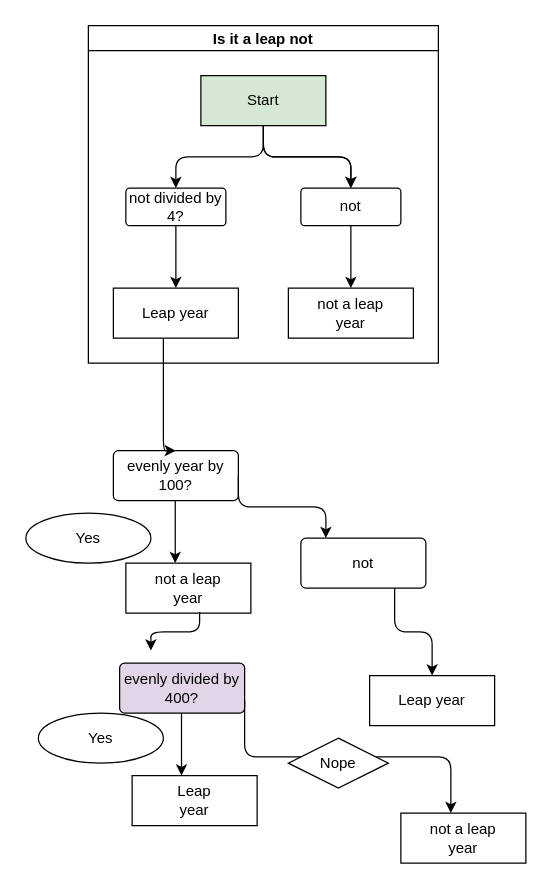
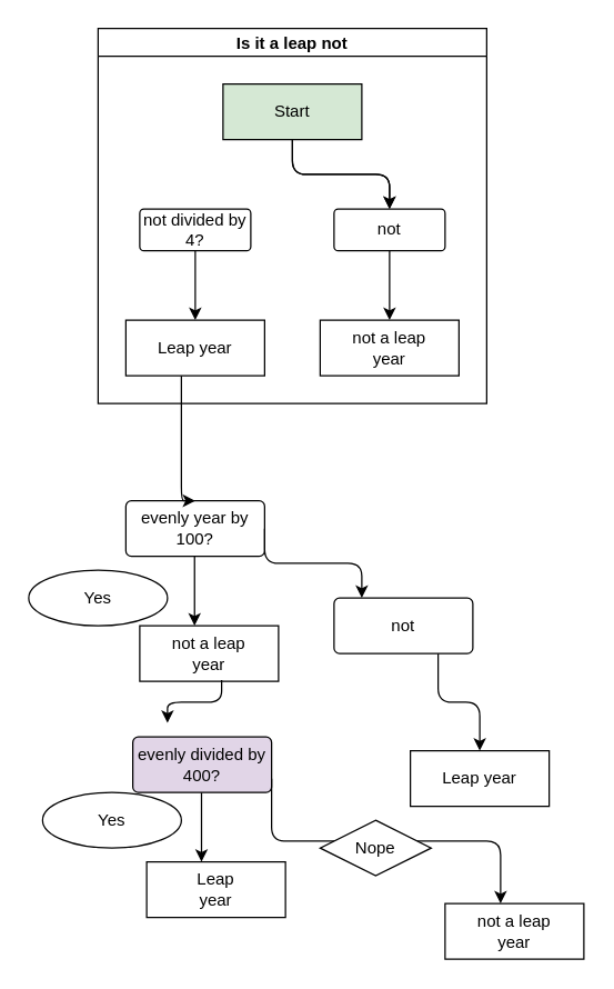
  <mxCell id="0" />
  <mxCell id="1" parent="0" />
  <mxCell id="2" value="Is it a leap not" style="swimlane;startSize=20;horizontal=1;childLayout=treeLayout;horizontalTree=0;resizable=0;containerType=tree;fontSize=12;" vertex="1" parent="1"><mxGeometry x="70" y="20" width="280" height="270" as="geometry" /></mxCell>
  <mxCell id="3" value="Start" style="whiteSpace=wrap;html=1;fillColor=#d5e8d4;" vertex="1" parent="2"><mxGeometry x="90" y="40" width="100" height="40" as="geometry" /></mxCell>
  <mxCell id="4" value="not a leap&lt;br style=&quot;border-color: var(--border-color);&quot;&gt;year" style="whiteSpace=wrap;html=1;" vertex="1" parent="2"><mxGeometry x="160" y="210" width="100" height="40" as="geometry" /></mxCell>
  <mxCell id="5" value="" style="edgeStyle=elbowEdgeStyle;elbow=vertical;html=1;rounded=1;curved=0;sourcePerimeterSpacing=0;targetPerimeterSpacing=0;startSize=6;endSize=6;" edge="1" parent="2" source="12" target="4"><mxGeometry relative="1" as="geometry" /></mxCell>
  <mxCell id="6" value="Leap year" style="whiteSpace=wrap;html=1;" vertex="1" parent="2"><mxGeometry x="20" y="210" width="100" height="40" as="geometry" /></mxCell>
  <mxCell id="7" value="" style="edgeStyle=elbowEdgeStyle;elbow=vertical;html=1;rounded=1;curved=0;sourcePerimeterSpacing=0;targetPerimeterSpacing=0;startSize=6;endSize=6;" edge="1" parent="2" source="9" target="6"><mxGeometry relative="1" as="geometry" /></mxCell>
- <mxCell id="8" value="" style="edgeStyle=elbowEdgeStyle;elbow=vertical;html=1;rounded=1;curved=0;sourcePerimeterSpacing=0;targetPerimeterSpacing=0;startSize=6;endSize=6;" edge="1" parent="2" source="3" target="9"><mxGeometry relative="1" as="geometry"><mxPoint x="-149" y="70" as="sourcePoint" /><mxPoint x="-79" y="120" as="targetPoint" /></mxGeometry></mxCell>
  <mxCell id="9" value="not divided by 4?" style="rounded=1;arcSize=10;whiteSpace=wrap;html=1;align=center;" vertex="1" parent="2"><mxGeometry x="30" y="130" width="80" height="30" as="geometry" /></mxCell>
  <mxCell id="10" value="" style="edgeStyle=elbowEdgeStyle;elbow=vertical;html=1;rounded=1;curved=0;sourcePerimeterSpacing=0;targetPerimeterSpacing=0;startSize=6;endSize=6;" edge="1" parent="2" source="3" target="12"><mxGeometry relative="1" as="geometry"><mxPoint x="-269" y="80" as="sourcePoint" /><mxPoint x="-194" y="130" as="targetPoint" /></mxGeometry></mxCell>
  <mxCell id="11" value="" style="edgeStyle=elbowEdgeStyle;elbow=vertical;html=1;rounded=1;curved=0;sourcePerimeterSpacing=0;targetPerimeterSpacing=0;startSize=6;endSize=6;" edge="1" parent="2" source="3" target="12"><mxGeometry relative="1" as="geometry"><mxPoint x="-20" y="70" as="sourcePoint" /><mxPoint x="-149" y="120" as="targetPoint" /></mxGeometry></mxCell>
  <mxCell id="12" value="not" style="rounded=1;arcSize=10;whiteSpace=wrap;html=1;align=center;" vertex="1" parent="2"><mxGeometry x="170" y="130" width="80" height="30" as="geometry" /></mxCell>
  <mxCell id="13" value="evenly year by 100?" style="rounded=1;arcSize=10;whiteSpace=wrap;html=1;align=center;" vertex="1" parent="1"><mxGeometry x="90" y="360" width="100" height="40" as="geometry" /></mxCell>
  <mxCell id="14" value="" style="edgeStyle=elbowEdgeStyle;elbow=vertical;html=1;rounded=1;curved=0;sourcePerimeterSpacing=0;targetPerimeterSpacing=0;startSize=6;endSize=6;entryX=0.5;entryY=0;entryDx=0;entryDy=0;" edge="1" parent="1" source="6" target="13"><mxGeometry relative="1" as="geometry"><mxPoint x="150" y="190" as="sourcePoint" /><mxPoint x="150" y="240" as="targetPoint" /><Array as="points"><mxPoint x="130" y="360" /></Array></mxGeometry></mxCell>
  <mxCell id="15" value="not" style="rounded=1;arcSize=10;whiteSpace=wrap;html=1;align=center;" vertex="1" parent="1"><mxGeometry x="240" y="430" width="100" height="40" as="geometry" /></mxCell>
  <mxCell id="16" value="" style="edgeStyle=elbowEdgeStyle;elbow=vertical;html=1;rounded=1;curved=0;sourcePerimeterSpacing=0;targetPerimeterSpacing=0;startSize=6;endSize=6;" edge="1" parent="1"><mxGeometry relative="1" as="geometry"><mxPoint x="139.5" y="400" as="sourcePoint" /><mxPoint x="139.5" y="450" as="targetPoint" /></mxGeometry></mxCell>
  <mxCell id="17" value="not a leap&lt;br style=&quot;border-color: var(--border-color);&quot;&gt;year" style="whiteSpace=wrap;html=1;" vertex="1" parent="1"><mxGeometry x="100" y="450" width="100" height="40" as="geometry" /></mxCell>
  <mxCell id="18" value="" style="edgeStyle=elbowEdgeStyle;elbow=vertical;html=1;rounded=1;curved=0;sourcePerimeterSpacing=0;targetPerimeterSpacing=0;startSize=6;endSize=6;" edge="1" parent="1"><mxGeometry relative="1" as="geometry"><mxPoint x="190" y="380" as="sourcePoint" /><mxPoint x="260" y="430" as="targetPoint" /></mxGeometry></mxCell>
  <mxCell id="19" value="Leap year" style="whiteSpace=wrap;html=1;" vertex="1" parent="1"><mxGeometry x="295" y="540" width="100" height="40" as="geometry" /></mxCell>
  <mxCell id="20" value="" style="edgeStyle=elbowEdgeStyle;elbow=vertical;html=1;rounded=1;curved=0;sourcePerimeterSpacing=0;targetPerimeterSpacing=0;startSize=6;endSize=6;exitX=0.75;exitY=1;exitDx=0;exitDy=0;" edge="1" parent="1" source="15" target="19"><mxGeometry relative="1" as="geometry"><mxPoint x="320" y="490" as="sourcePoint" /><mxPoint x="210" y="230" as="targetPoint" /></mxGeometry></mxCell>
  <mxCell id="21" value="Yes" style="ellipse;whiteSpace=wrap;html=1;align=center;" vertex="1" parent="1"><mxGeometry x="20" y="410" width="100" height="40" as="geometry" /></mxCell>
  <mxCell id="22" value="Leap&lt;br style=&quot;border-color: var(--border-color);&quot;&gt;year" style="whiteSpace=wrap;html=1;" vertex="1" parent="1"><mxGeometry x="105" y="620" width="100" height="40" as="geometry" /></mxCell>
  <mxCell id="23" value="" style="edgeStyle=elbowEdgeStyle;elbow=vertical;html=1;rounded=1;curved=0;sourcePerimeterSpacing=0;targetPerimeterSpacing=0;startSize=6;endSize=6;" edge="1" parent="1"><mxGeometry relative="1" as="geometry"><mxPoint x="144.5" y="570" as="sourcePoint" /><mxPoint x="144.5" y="620" as="targetPoint" /></mxGeometry></mxCell>
  <mxCell id="24" value="evenly divided by 400?" style="rounded=1;arcSize=10;whiteSpace=wrap;html=1;align=center;fillColor=#e1d5e7;" vertex="1" parent="1"><mxGeometry x="95" y="530" width="100" height="40" as="geometry" /></mxCell>
  <mxCell id="25" value="" style="edgeStyle=elbowEdgeStyle;elbow=vertical;html=1;rounded=1;curved=0;sourcePerimeterSpacing=0;targetPerimeterSpacing=0;startSize=6;endSize=6;exitX=0.59;exitY=0.975;exitDx=0;exitDy=0;exitPerimeter=0;" edge="1" parent="1" source="17"><mxGeometry relative="1" as="geometry"><mxPoint x="160" y="520" as="sourcePoint" /><mxPoint x="120" y="520" as="targetPoint" /></mxGeometry></mxCell>
  <mxCell id="26" value="Yes" style="ellipse;whiteSpace=wrap;html=1;align=center;" vertex="1" parent="1"><mxGeometry x="30" y="570" width="100" height="40" as="geometry" /></mxCell>
  <mxCell id="27" value="" style="edgeStyle=elbowEdgeStyle;elbow=vertical;html=1;rounded=1;curved=0;sourcePerimeterSpacing=0;targetPerimeterSpacing=0;startSize=6;endSize=6;" edge="1" parent="1"><mxGeometry relative="1" as="geometry"><mxPoint x="195" y="560" as="sourcePoint" /><mxPoint x="360" y="650" as="targetPoint" /></mxGeometry></mxCell>
  <mxCell id="28" value="not a leap&lt;br style=&quot;border-color: var(--border-color);&quot;&gt;year" style="whiteSpace=wrap;html=1;" vertex="1" parent="1"><mxGeometry x="320" y="650" width="100" height="40" as="geometry" /></mxCell>
  <mxCell id="29" value="Nope" style="shape=rhombus;perimeter=rhombusPerimeter;whiteSpace=wrap;html=1;align=center;" vertex="1" parent="1"><mxGeometry x="230" y="590" width="80" height="40" as="geometry" /></mxCell>
